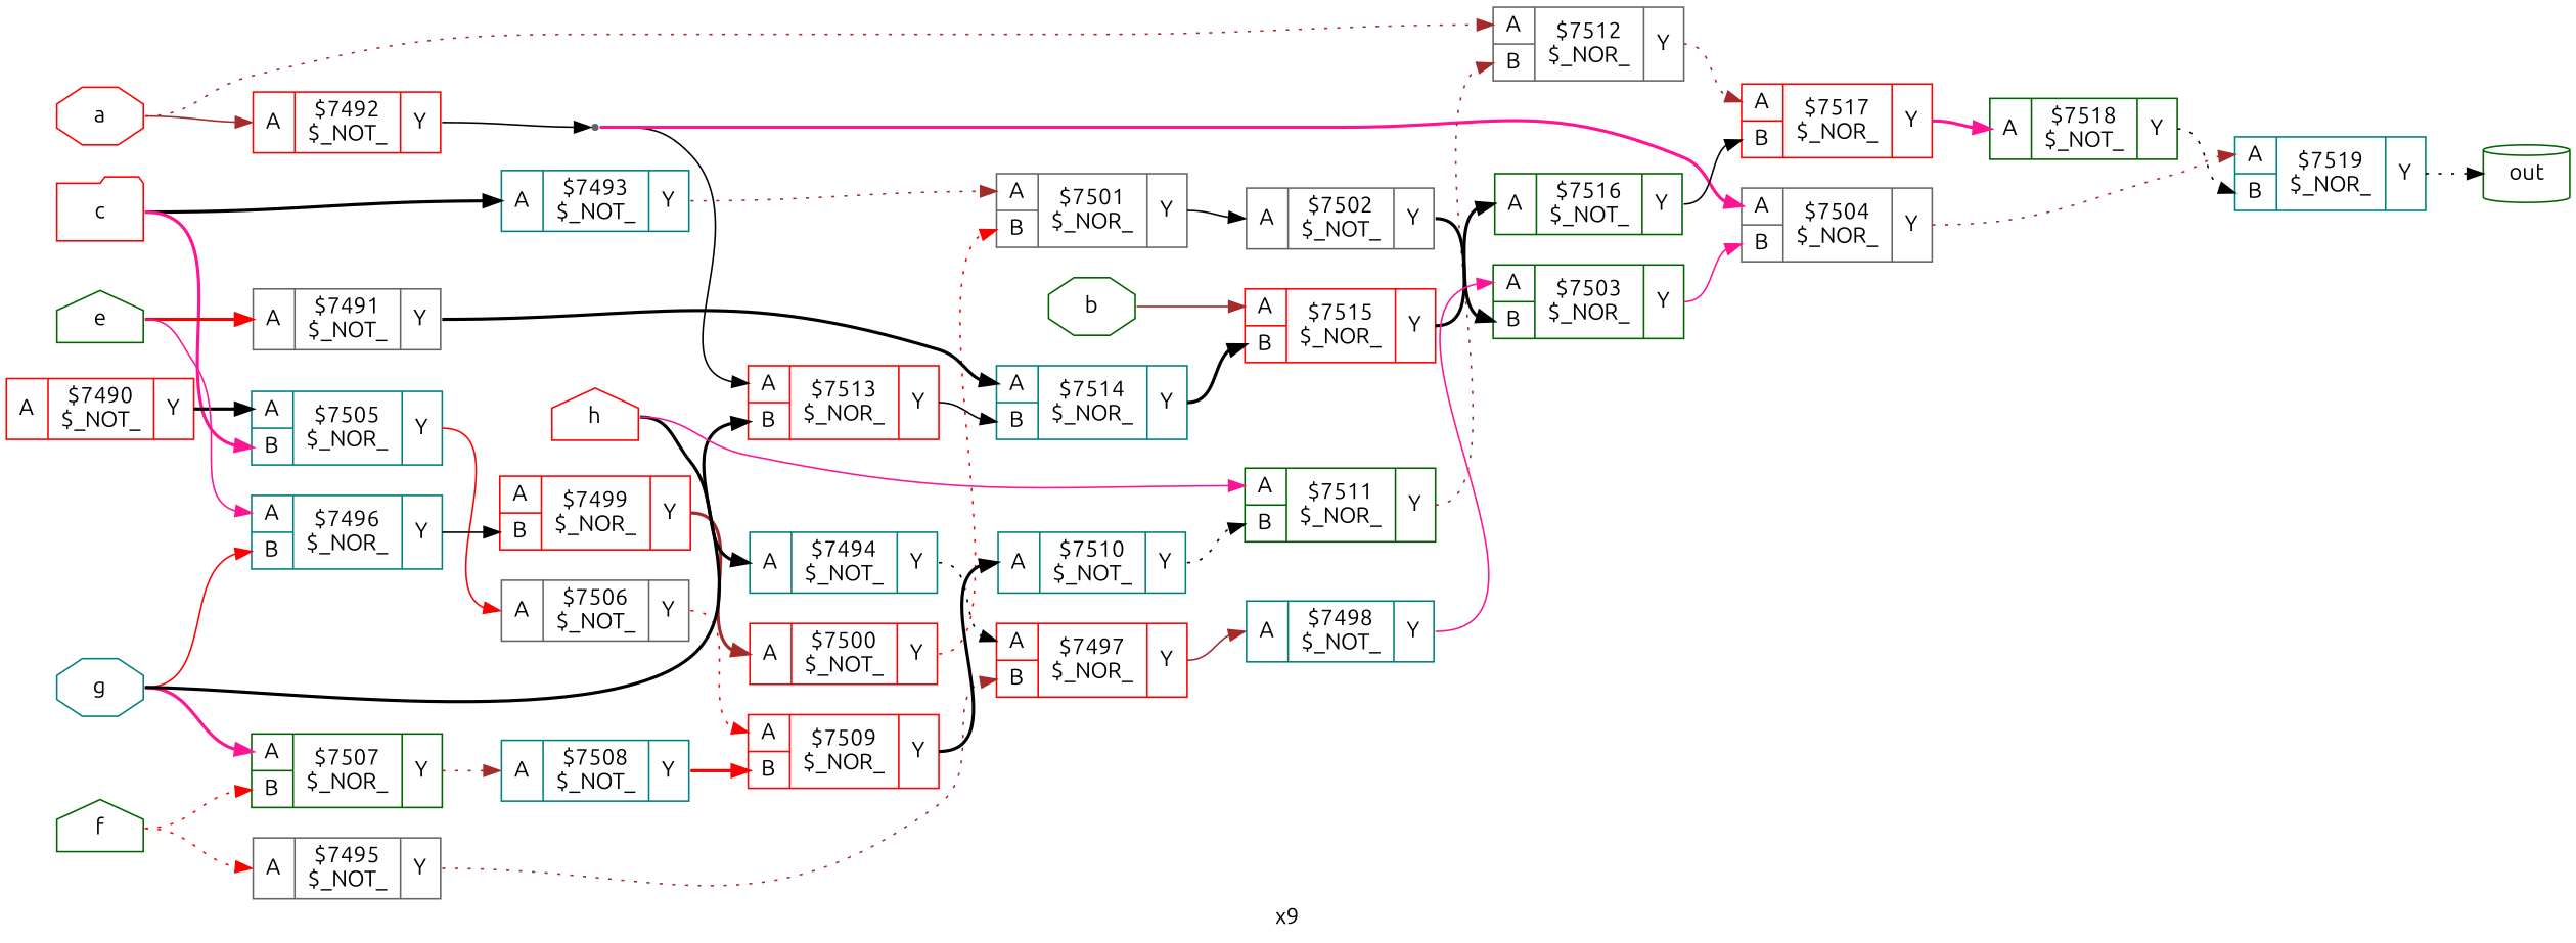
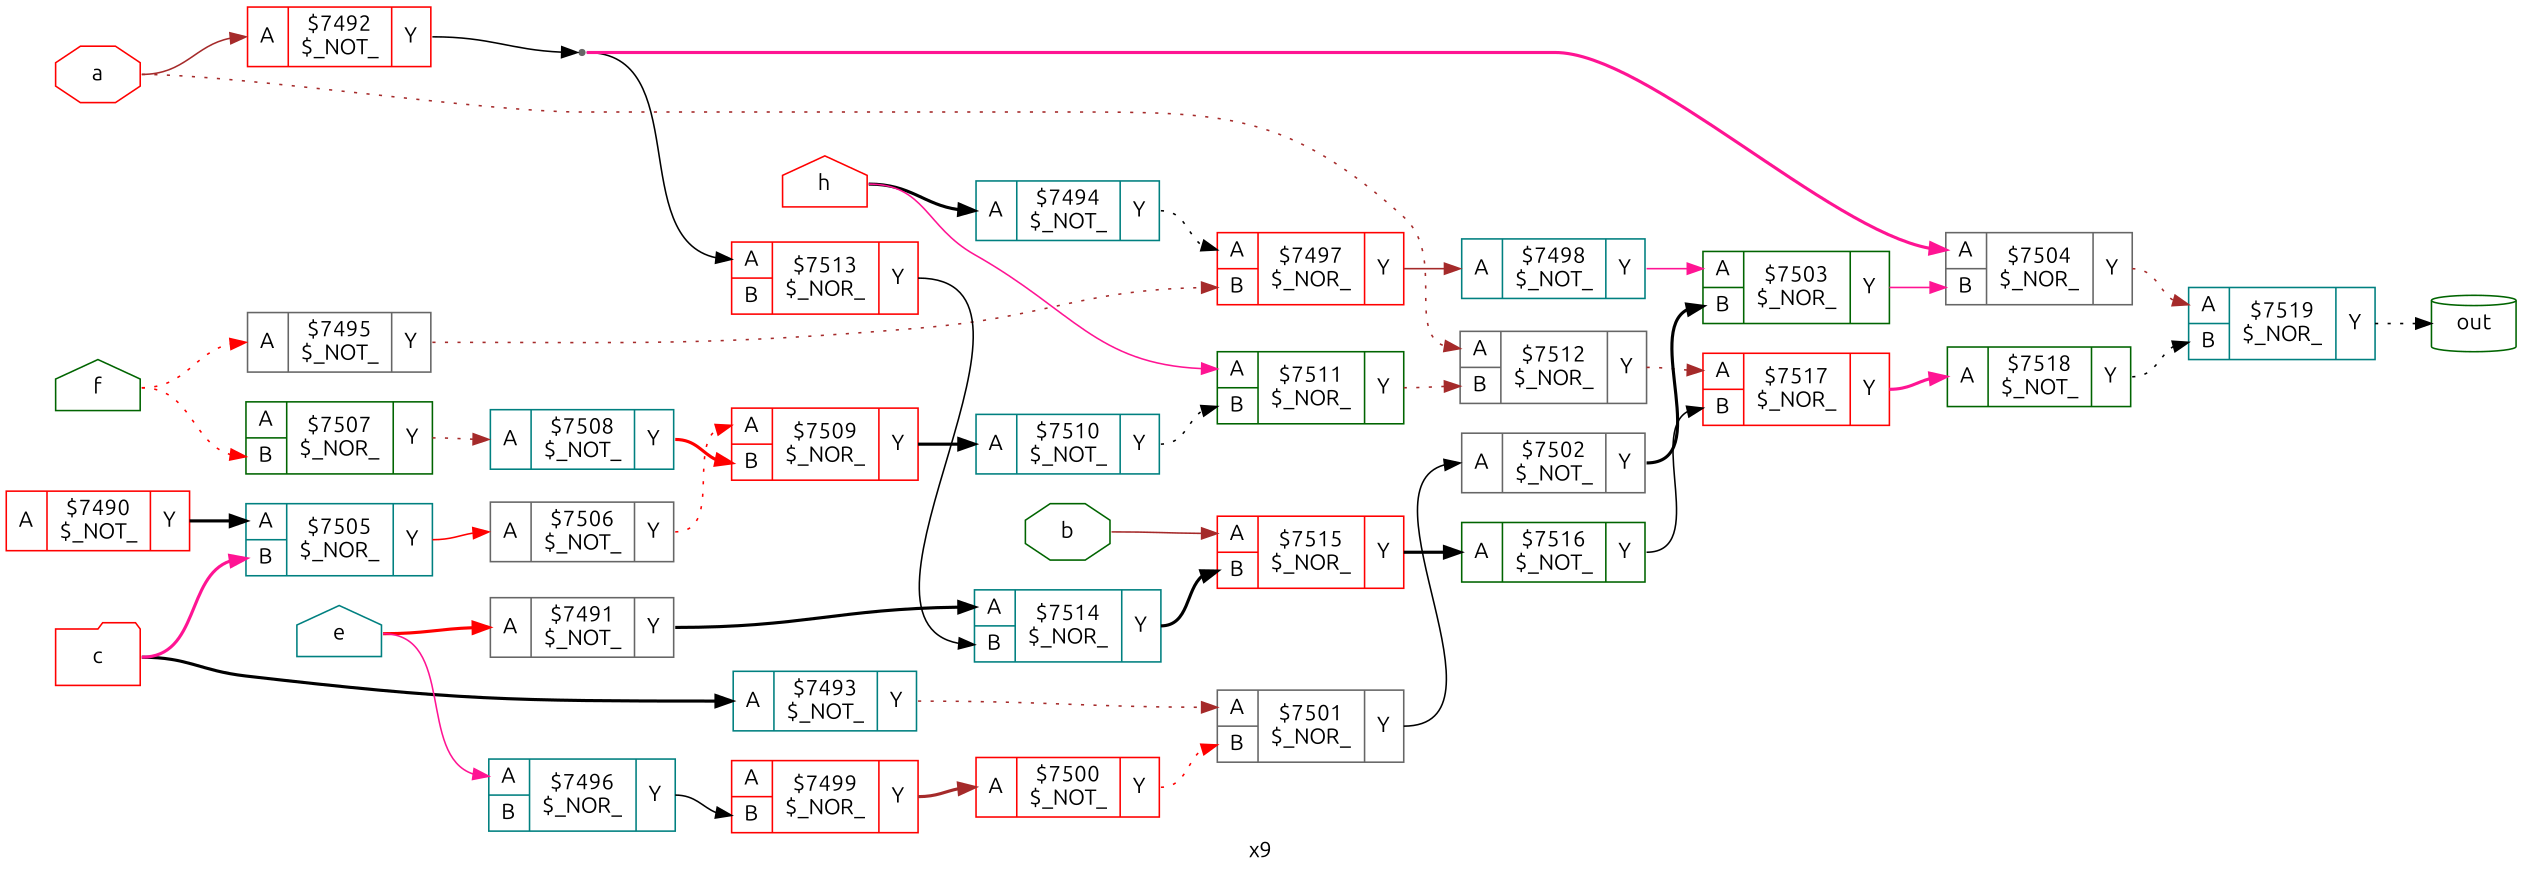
  digraph {
    fontname=Ubuntu
    label=x9
    rankdir=LR
    remincross=true
    node [color=red fontname=Ubuntu shape=record]
    edge [color=black fontname=Ubuntu headport="p39:w" style=bold tailport="p40:e"]
    n30 [fontcolor=black label=a shape=octagon]
    c43 [label="{{<p39> A}|$7492\n$_NOT_|{<p40> Y}}"]
    c64 [color=gray40 label="{{<p39> A|<p47> B}|$7512\n$_NOR_|{<p40> Y}}"]
    n3 [color=gray40 shape=point]
    c69 [label="{{<p39> A|<p47> B}|$7517\n$_NOR_|{<p40> Y}}"]
    n31 [color=darkgreen fontcolor=black label=b shape=octagon]
    c67 [label="{{<p39> A|<p47> B}|$7515\n$_NOR_|{<p40> Y}}"]
    c68 [color=darkgreen label="{{<p39> A}|$7516\n$_NOT_|{<p40> Y}}"]
    n32 [fontcolor=black label=c shape=folder]
    c44 [color=teal label="{{<p39> A}|$7493\n$_NOT_|{<p40> Y}}"]
    c57 [color=teal label="{{<p39> A|<p47> B}|$7505\n$_NOR_|{<p40> Y}}"]
    c53 [color=gray40 label="{{<p39> A|<p47> B}|$7501\n$_NOR_|{<p40> Y}}"]
    c58 [color=gray40 label="{{<p39> A}|$7506\n$_NOT_|{<p40> Y}}"]
    c41 [label="{{<p39> A}|$7490\n$_NOT_|{<p40> Y}}"]
    c51 [label="{{<p39> A|<p47> B}|$7499\n$_NOR_|{<p40> Y}}"]
    c52 [label="{{<p39> A}|$7500\n$_NOT_|{<p40> Y}}"]
-   n34 [color=darkgreen fontcolor=black label=e shape=house]
+   n34 [color=teal fontcolor=black label=e shape=house]
    c42 [color=gray40 label="{{<p39> A}|$7491\n$_NOT_|{<p40> Y}}"]
    c48 [color=teal label="{{<p39> A|<p47> B}|$7496\n$_NOR_|{<p40> Y}}"]
    c66 [color=teal label="{{<p39> A|<p47> B}|$7514\n$_NOR_|{<p40> Y}}"]
    n35 [color=darkgreen fontcolor=black label=f shape=house]
    c46 [color=gray40 label="{{<p39> A}|$7495\n$_NOT_|{<p40> Y}}"]
    c59 [color=darkgreen label="{{<p39> A|<p47> B}|$7507\n$_NOR_|{<p40> Y}}"]
    c49 [label="{{<p39> A|<p47> B}|$7497\n$_NOR_|{<p40> Y}}"]
    c60 [color=teal label="{{<p39> A}|$7508\n$_NOT_|{<p40> Y}}"]
-   n36 [color=teal fontcolor=black label=g shape=octagon]
    c65 [label="{{<p39> A|<p47> B}|$7513\n$_NOR_|{<p40> Y}}"]
    n37 [fontcolor=black label=h shape=house]
    c45 [color=teal label="{{<p39> A}|$7494\n$_NOT_|{<p40> Y}}"]
    c63 [color=darkgreen label="{{<p39> A|<p47> B}|$7511\n$_NOR_|{<p40> Y}}"]
    n38 [color=darkgreen fontcolor=black label=out shape=cylinder]
    c56 [color=gray40 label="{{<p39> A|<p47> B}|$7504\n$_NOR_|{<p40> Y}}"]
    c54 [color=gray40 label="{{<p39> A}|$7502\n$_NOT_|{<p40> Y}}"]
    c50 [color=teal label="{{<p39> A}|$7498\n$_NOT_|{<p40> Y}}"]
    c55 [color=darkgreen label="{{<p39> A|<p47> B}|$7503\n$_NOR_|{<p40> Y}}"]
    c71 [color=teal label="{{<p39> A|<p47> B}|$7519\n$_NOR_|{<p40> Y}}"]
    c61 [label="{{<p39> A|<p47> B}|$7509\n$_NOR_|{<p40> Y}}"]
    c62 [color=teal label="{{<p39> A}|$7510\n$_NOT_|{<p40> Y}}"]
    c70 [color=darkgreen label="{{<p39> A}|$7518\n$_NOT_|{<p40> Y}}"]
    n30 -> c43 [color=brown style=solid tailport=e]
    n30 -> c64 [color=brown style=dotted tailport=e]
    c43 -> n3 [headport=w style=solid]
    c64 -> c69 [color=brown style=dotted]
    n3 -> c65 [style=solid tailport=e]
    n3 -> c56 [color=deeppink tailport=e]
    c69 -> c70 [color=deeppink]
    n31 -> c67 [color=brown style=solid tailport=e]
    c67 -> c68
    c68 -> c69 [headport="p47:w" style=solid]
    n32 -> c44 [tailport=e]
    n32 -> c57 [color=deeppink headport="p47:w" tailport=e]
    c44 -> c53 [color=brown style=dotted]
    c57 -> c58 [color=red style=solid]
    c53 -> c54 [style=solid]
    c58 -> c61 [color=red style=dotted]
    c41 -> c57
    c51 -> c52 [color=brown]
    c52 -> c53 [color=red headport="p47:w" style=dotted]
    n34 -> c42 [color=red tailport=e]
    n34 -> c48 [color=deeppink style=solid tailport=e]
    c42 -> c66
    c48 -> c51 [headport="p47:w" style=solid]
    c66 -> c67 [headport="p47:w"]
    n35 -> c46 [color=red style=dotted tailport=e]
    n35 -> c59 [color=red headport="p47:w" style=dotted tailport=e]
    c46 -> c49 [color=brown headport="p47:w" style=dotted]
    c59 -> c60 [color=brown style=dotted]
    c49 -> c50 [color=brown style=solid]
    c60 -> c61 [color=red headport="p47:w"]
-   n36 -> c48 [color=red headport="p47:w" style=solid tailport=e]
-   n36 -> c59 [color=deeppink tailport=e]
-   n36 -> c65 [headport="p47:w" tailport=e]
    c65 -> c66 [headport="p47:w" style=solid]
    n37 -> c45 [tailport=e]
    n37 -> c63 [color=deeppink style=solid tailport=e]
    c45 -> c49 [style=dotted]
    c63 -> c64 [color=brown headport="p47:w" style=dotted]
    c56 -> c71 [color=brown style=dotted]
    c54 -> c55 [headport="p47:w"]
    c50 -> c55 [color=deeppink style=solid]
    c55 -> c56 [color=deeppink headport="p47:w" style=solid]
    c71 -> n38 [headport=w style=dotted]
    c61 -> c62
    c62 -> c63 [headport="p47:w" style=dotted]
    c70 -> c71 [headport="p47:w" style=dotted]
  }
